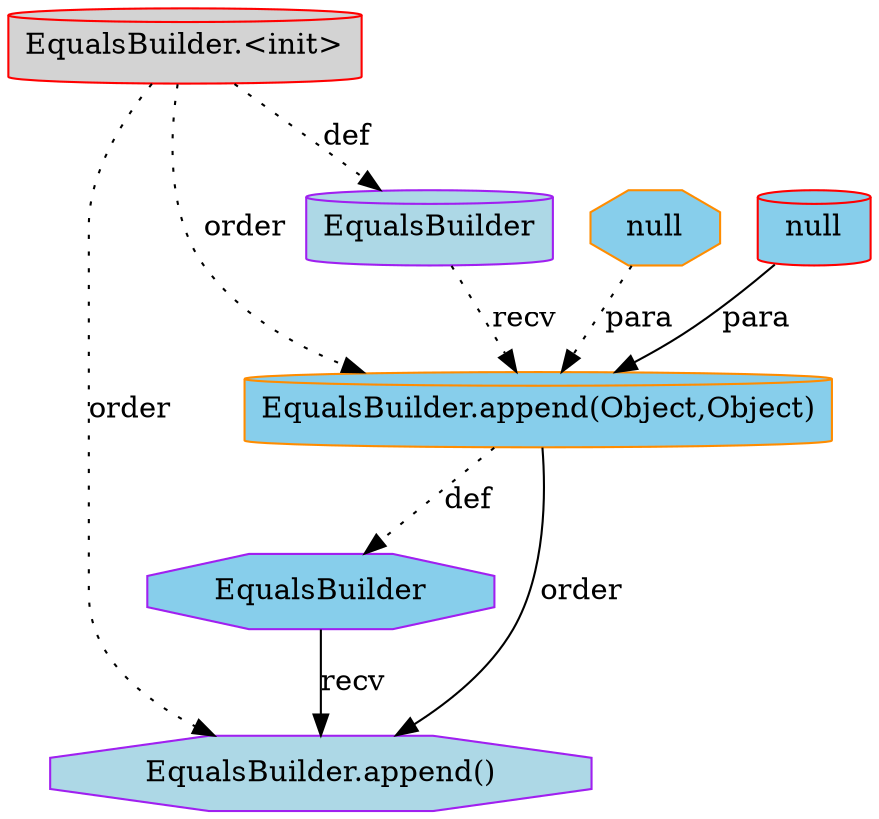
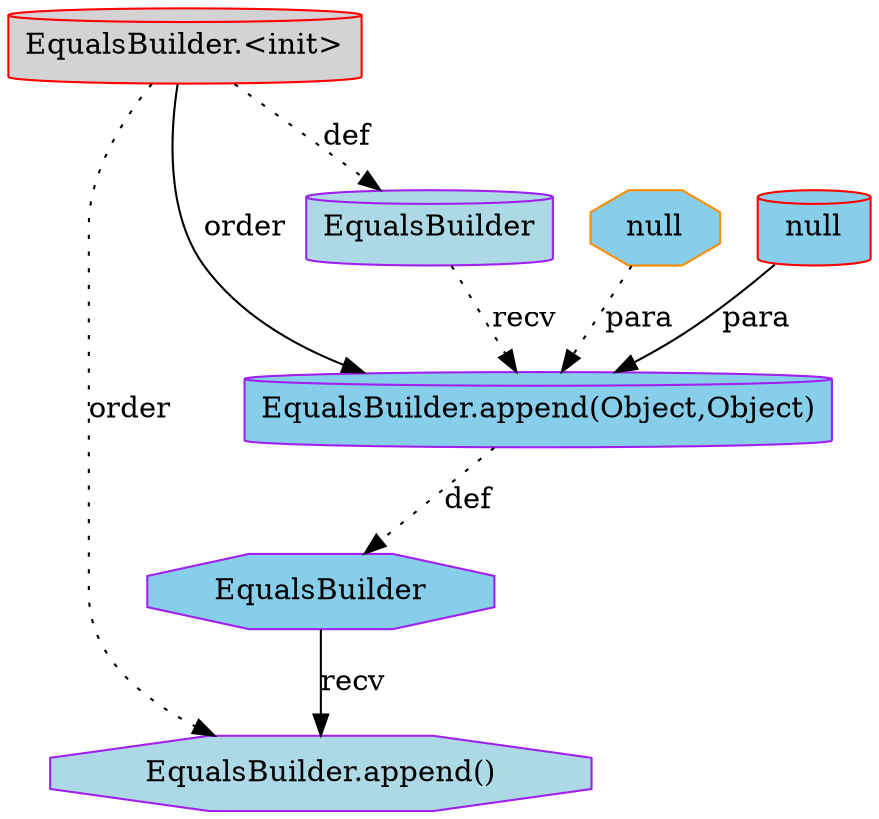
  digraph {
    node [color=purple fillcolor=skyblue shape=cylinder style=filled]
    edge [style=dotted]
    n1 [fillcolor=lightblue label="EqualsBuilder.append()" shape=octagon]
    n2 [label=EqualsBuilder shape=octagon]
-   n3 [color=darkorange label="EqualsBuilder.append(Object,Object)"]
+   n3 [label="EqualsBuilder.append(Object,Object)"]
    n4 [color=red label=null]
    n5 [fillcolor=lightblue label=EqualsBuilder]
    n6 [color=red fillcolor=lightgrey label="EqualsBuilder.<init>"]
    n7 [color=darkorange label=null shape=octagon]
    n2 -> n1 [label=recv style=solid]
-   n3 -> n1 [label=order style=solid]
    n3 -> n2 [label=def]
    n4 -> n3 [label=para style=solid]
    n5 -> n3 [label=recv]
    n6 -> n1 [label=order]
-   n6 -> n3 [label=order]
+   n6 -> n3 [label=order style=solid]
    n6 -> n5 [label=def]
    n7 -> n3 [label=para]
  }
